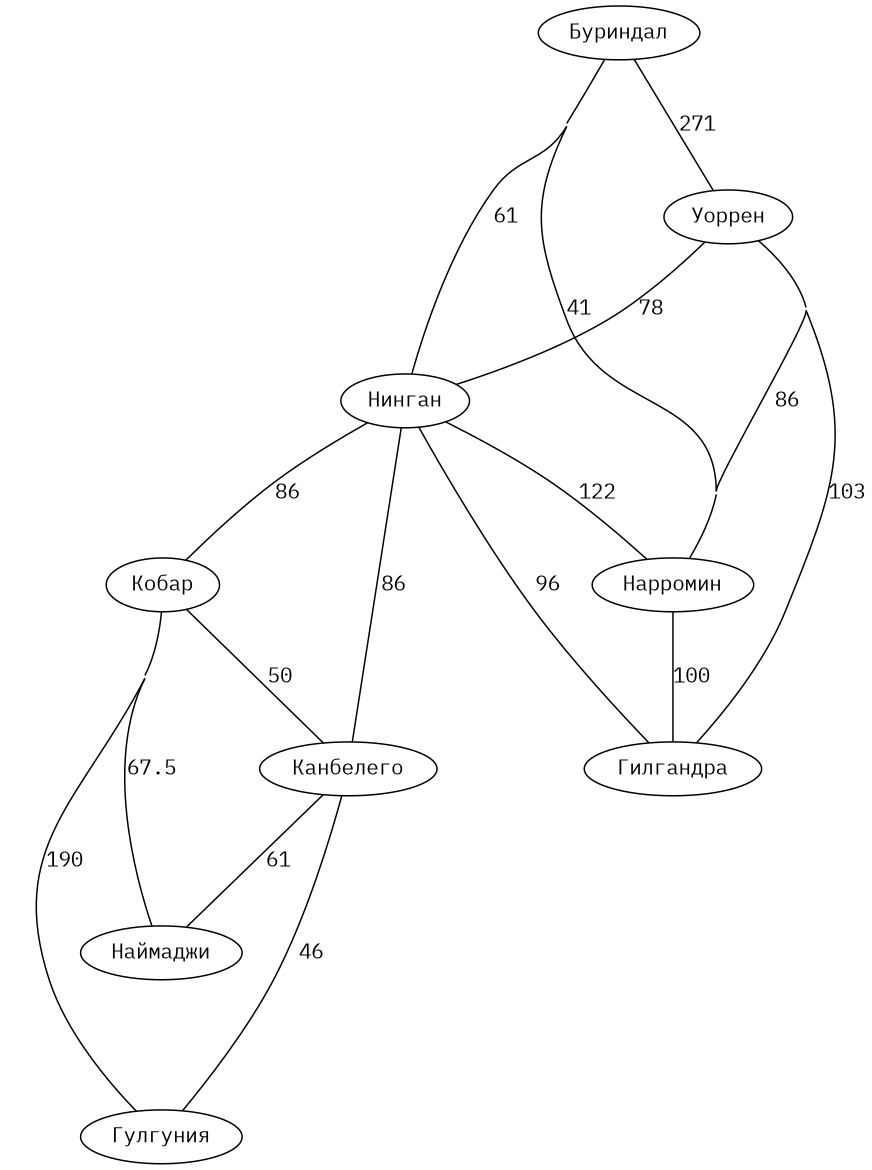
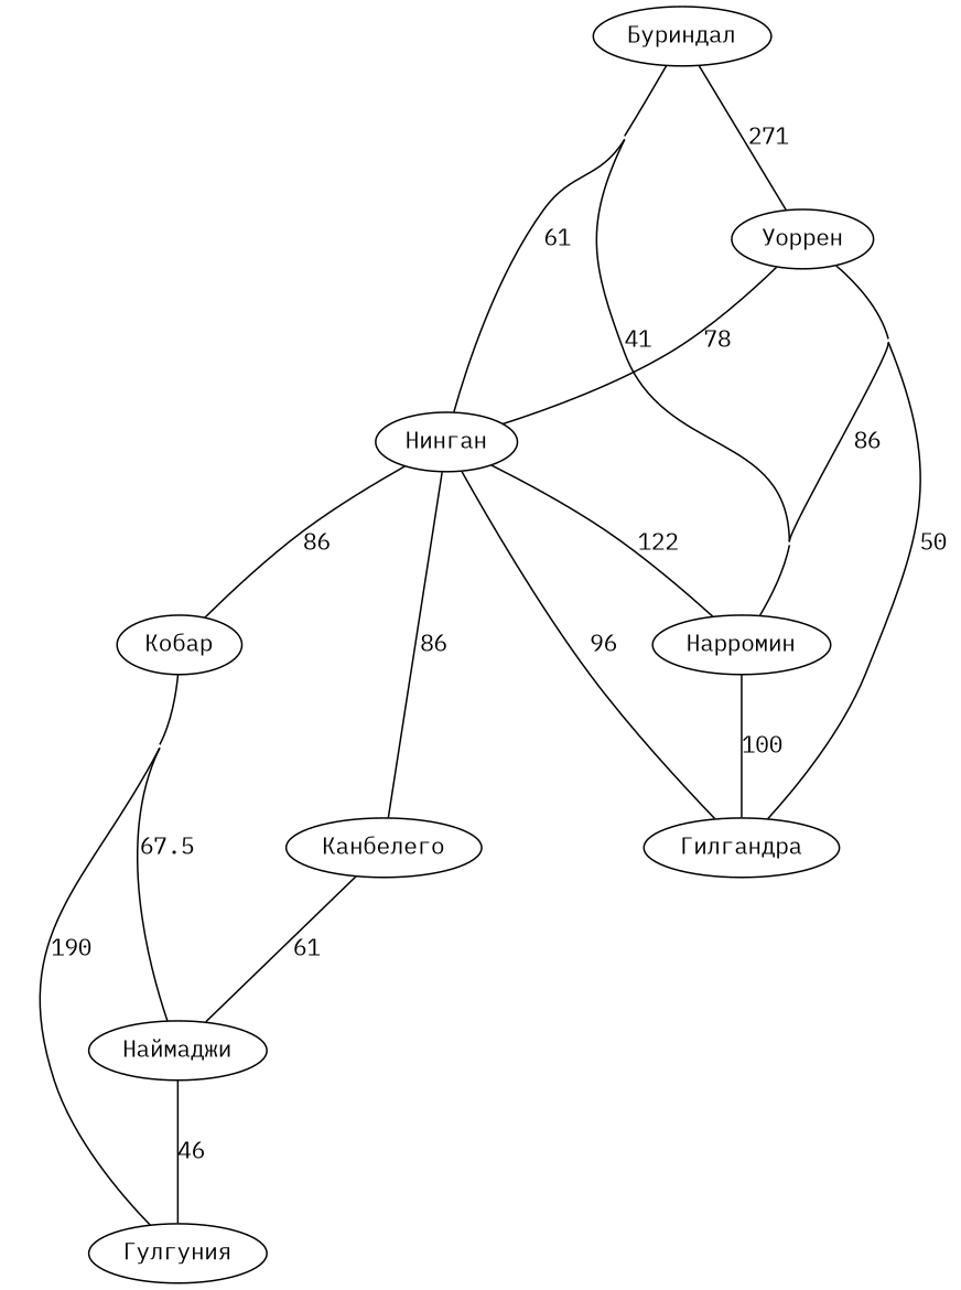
  graph {
    concentrate=true
    fontname="IBM Plex Mono"
    nodesep=0.6
    ranksep=1.0
    splines=true
    node [fontname="IBM Plex Mono"]
    edge [fontname="IBM Plex Mono"]
    "Буриндал"
    "Уоррен"
    "Нинган"
    "Нарромин"
    "Гилгандра"
    "Кобар"
    "Канбелего"
    "Наймаджи"
    "Гулгуния"
    "Буриндал" -- "Уоррен" [label=271]
    "Буриндал" -- "Нинган" [label=61]
    "Буриндал" -- "Нарромин" [label=41]
    "Уоррен" -- "Нинган" [label=78]
    "Уоррен" -- "Нарромин" [label=86]
-   "Уоррен" -- "Гилгандра" [label=103]
+   "Уоррен" -- "Гилгандра" [label=50]
    "Нинган" -- "Нарромин" [label=122]
    "Нинган" -- "Кобар" [label=86]
    "Нинган" -- "Канбелего" [label=86]
    "Нарромин" -- "Гилгандра" [label=100]
    "Гилгандра" -- "Нинган" [label=96]
-   "Кобар" -- "Канбелего" [label=50]
    "Кобар" -- "Наймаджи" [label=67.5]
    "Кобар" -- "Гулгуния" [label=190]
    "Канбелего" -- "Наймаджи" [label=61]
-   "Канбелего" -- "Гулгуния" [label=46]
+   "Наймаджи" -- "Гулгуния" [label=46]
  }
